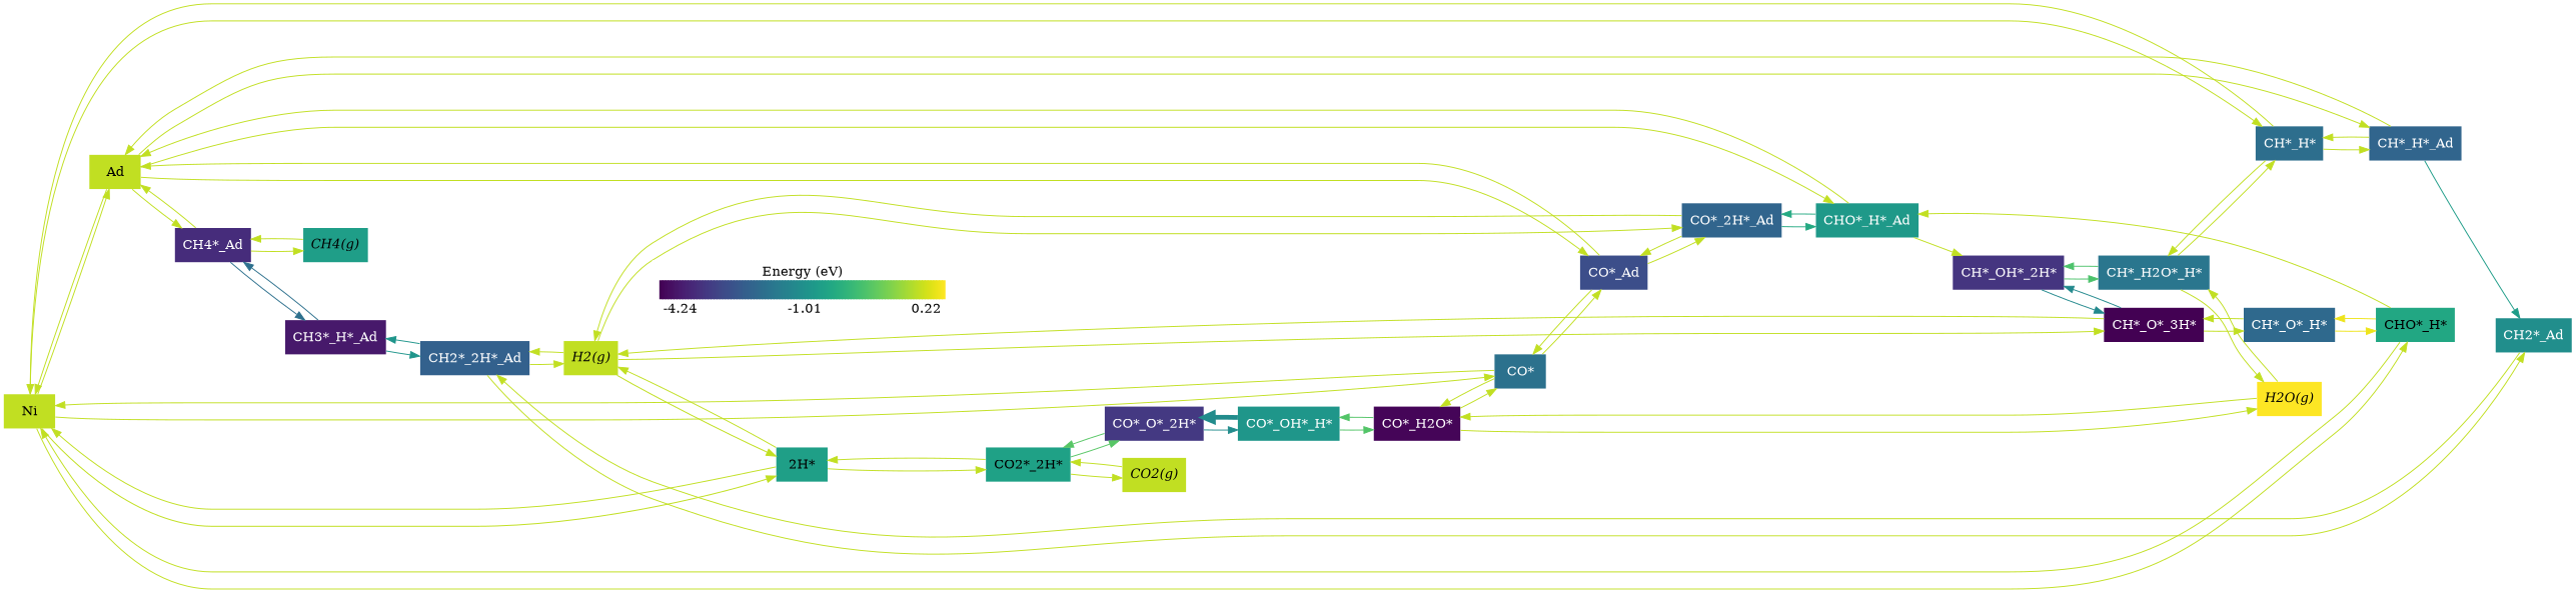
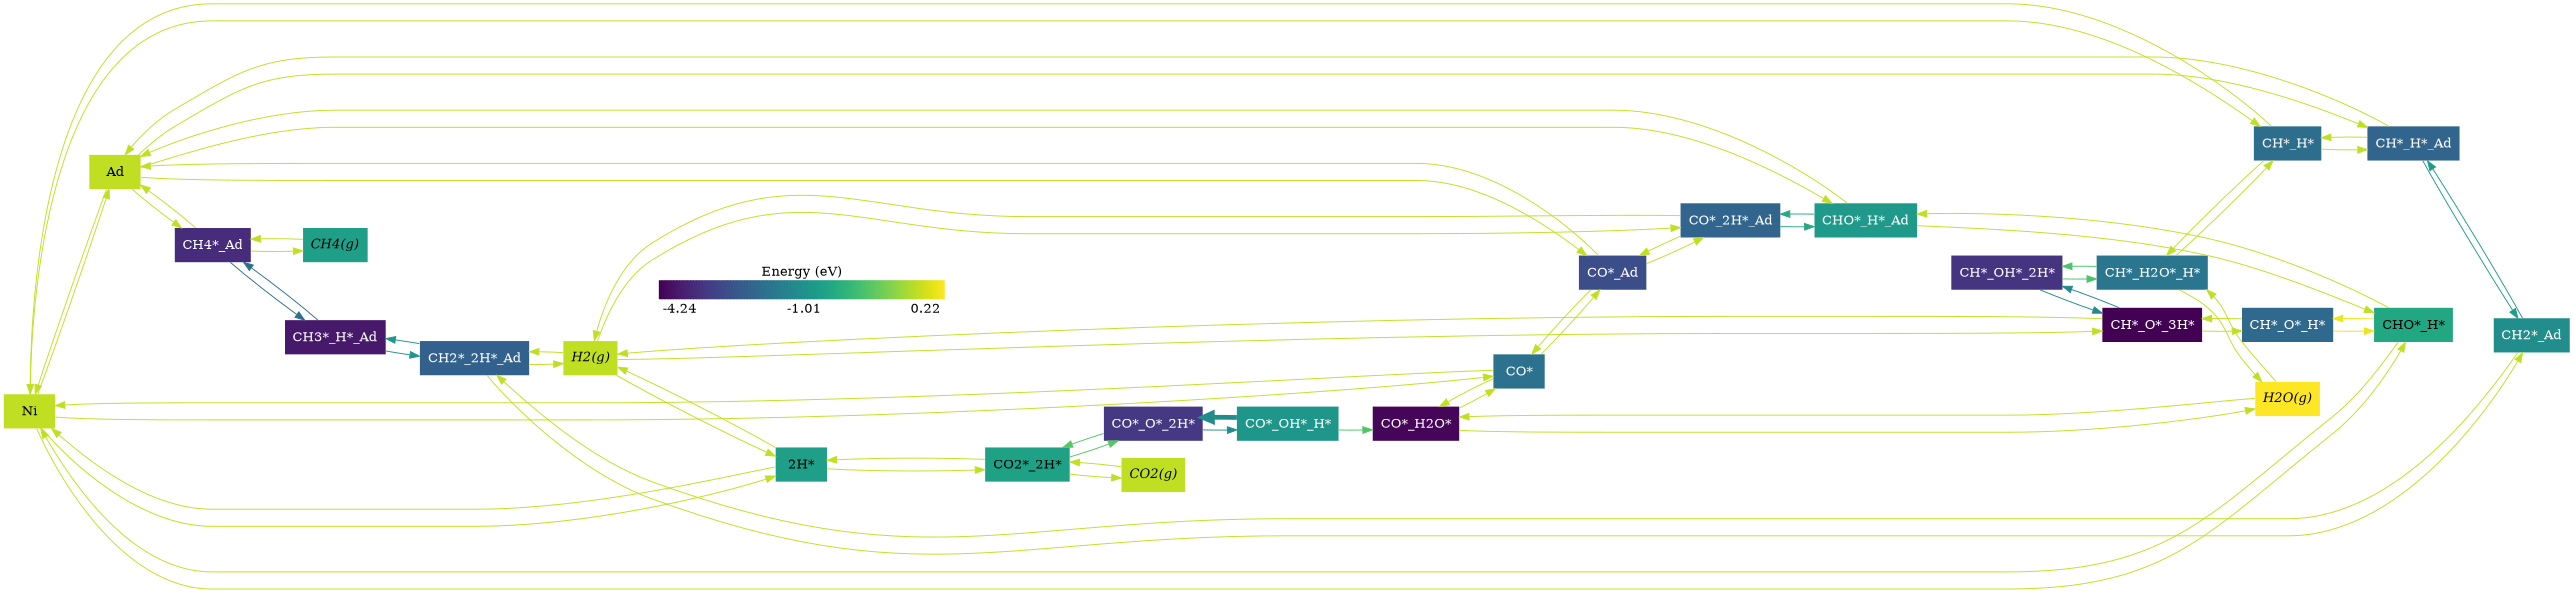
  strict digraph {
    nodesep=0.25
    rankdir=LR
    ranksep=0.5
    node [fillcolor="#c1df22" shape=plaintext style=filled]
    edge [color="#c1df22" penwidth=1.0 weight=2.]
    n1 [label=<         <TABLE BORDER="0" CELLBORDER="0" CELLSPACING="0" CELLPADDING="0">           <TR>             <TD><FONT COLOR="#000000">Ni</FONT></TD>           </TR>         </TABLE>         >]
    n2 [label=<         <TABLE BORDER="0" CELLBORDER="0" CELLSPACING="0" CELLPADDING="0">           <TR>             <TD><FONT COLOR="#000000">Ad</FONT></TD>           </TR>         </TABLE>         >]
    n3 [fillcolor="#1f9f87" label=<         <TABLE BORDER="0" CELLBORDER="0" CELLSPACING="0" CELLPADDING="0">           <TR>             <TD><FONT COLOR="#000000">2H*</FONT></TD>           </TR>         </TABLE>         >]
    n4 [fillcolor="#2c718d" label=<         <TABLE BORDER="0" CELLBORDER="0" CELLSPACING="0" CELLPADDING="0">           <TR>             <TD><FONT COLOR="#ffffff">CO*</FONT></TD>           </TR>         </TABLE>         >]
    n5 [fillcolor="#22a783" label=<         <TABLE BORDER="0" CELLBORDER="0" CELLSPACING="0" CELLPADDING="0">           <TR>             <TD><FONT COLOR="#000000">CHO*_H*</FONT></TD>           </TR>         </TABLE>         >]
    n6 [fillcolor="#2d6e8d" label=<         <TABLE BORDER="0" CELLBORDER="0" CELLSPACING="0" CELLPADDING="0">           <TR>             <TD><FONT COLOR="#ffffff">CH*_H*</FONT></TD>           </TR>         </TABLE>         >]
    n7 [fillcolor="#3c4e8a" label=<         <TABLE BORDER="0" CELLBORDER="0" CELLSPACING="0" CELLPADDING="0">           <TR>             <TD><FONT COLOR="#ffffff">CO*_Ad</FONT></TD>           </TR>         </TABLE>         >]
    n8 [fillcolor="#1f9989" label=<         <TABLE BORDER="0" CELLBORDER="0" CELLSPACING="0" CELLPADDING="0">           <TR>             <TD><FONT COLOR="#ffffff">CHO*_H*_Ad</FONT></TD>           </TR>         </TABLE>         >]
    n9 [fillcolor="#31658d" label=<         <TABLE BORDER="0" CELLBORDER="0" CELLSPACING="0" CELLPADDING="0">           <TR>             <TD><FONT COLOR="#ffffff">CH*_H*_Ad</FONT></TD>           </TR>         </TABLE>         >]
    n10 [fillcolor="#462c7b" label=<         <TABLE BORDER="0" CELLBORDER="0" CELLSPACING="0" CELLPADDING="0">           <TR>             <TD><FONT COLOR="#ffffff">CH4*_Ad</FONT></TD>           </TR>         </TABLE>         >]
    n11 [fillcolor="#1fa186" label=<         <TABLE BORDER="0" CELLBORDER="0" CELLSPACING="0" CELLPADDING="0">           <TR>             <TD><FONT COLOR="#000000">CO2*_2H*</FONT></TD>           </TR>         </TABLE>         >]
    n12 [label=<         <TABLE BORDER="0" CELLBORDER="0" CELLSPACING="0" CELLPADDING="0">           <TR>             <TD><FONT COLOR="#000000"><i>H2(g)</i></FONT></TD>           </TR>         </TABLE>         >]
    n13 [fillcolor="#450558" label=<         <TABLE BORDER="0" CELLBORDER="0" CELLSPACING="0" CELLPADDING="0">           <TR>             <TD><FONT COLOR="#ffffff">CO*_H2O*</FONT></TD>           </TR>         </TABLE>         >]
    n14 [fillcolor="#2f698d" label=<         <TABLE BORDER="0" CELLBORDER="0" CELLSPACING="0" CELLPADDING="0">           <TR>             <TD><FONT COLOR="#ffffff">CH*_O*_H*</FONT></TD>           </TR>         </TABLE>         >]
    n15 [fillcolor="#2a768e" label=<         <TABLE BORDER="0" CELLBORDER="0" CELLSPACING="0" CELLPADDING="0">           <TR>             <TD><FONT COLOR="#ffffff">CH*_H2O*_H*</FONT></TD>           </TR>         </TABLE>         >]
    n16 [fillcolor="#31658d" label=<         <TABLE BORDER="0" CELLBORDER="0" CELLSPACING="0" CELLPADDING="0">           <TR>             <TD><FONT COLOR="#ffffff">CO*_2H*_Ad</FONT></TD>           </TR>         </TABLE>         >]
    n17 [fillcolor="#218e8c" label=<         <TABLE BORDER="0" CELLBORDER="0" CELLSPACING="0" CELLPADDING="0">           <TR>             <TD><FONT COLOR="#ffffff">CH2*_Ad</FONT></TD>           </TR>         </TABLE>         >]
    n18 [fillcolor="#47196b" label=<         <TABLE BORDER="0" CELLBORDER="0" CELLSPACING="0" CELLPADDING="0">           <TR>             <TD><FONT COLOR="#ffffff">CH3*_H*_Ad</FONT></TD>           </TR>         </TABLE>         >]
    n19 [fillcolor="#1f9e88" label=<         <TABLE BORDER="0" CELLBORDER="0" CELLSPACING="0" CELLPADDING="0">           <TR>             <TD><FONT COLOR="#000000"><i>CH4(g)</i></FONT></TD>           </TR>         </TABLE>         >]
    n20 [fillcolor="#443982" label=<         <TABLE BORDER="0" CELLBORDER="0" CELLSPACING="0" CELLPADDING="0">           <TR>             <TD><FONT COLOR="#ffffff">CO*_O*_2H*</FONT></TD>           </TR>         </TABLE>         >]
    n21 [label=<         <TABLE BORDER="0" CELLBORDER="0" CELLSPACING="0" CELLPADDING="0">           <TR>             <TD><FONT COLOR="#000000"><i>CO2(g)</i></FONT></TD>           </TR>         </TABLE>         >]
    n22 [fillcolor="#430153" label=<         <TABLE BORDER="0" CELLBORDER="0" CELLSPACING="0" CELLPADDING="0">           <TR>             <TD><FONT COLOR="#ffffff">CH*_O*_3H*</FONT></TD>           </TR>         </TABLE>         >]
    n23 [fillcolor="#33618d" label=<         <TABLE BORDER="0" CELLBORDER="0" CELLSPACING="0" CELLPADDING="0">           <TR>             <TD><FONT COLOR="#ffffff">CH2*_2H*_Ad</FONT></TD>           </TR>         </TABLE>         >]
    n24 [fillcolor="#ffffff" label=<<TABLE BORDER="0" CELLBORDER="0" CELLSPACING="-1">             <TR>                 <TD COLSPAN="100">Energy (eV)</TD>             </TR>             <TR>                 <TD BGCOLOR="#430153:#440457" WIDTH="1" HEIGHT="20"></TD>                 <TD BGCOLOR="#440457:#45085b" WIDTH="1" HEIGHT="20"></TD>                 <TD BGCOLOR="#45085b:#460c5f" WIDTH="1" HEIGHT="20"></TD>                 <TD BGCOLOR="#460c5f:#460f62" WIDTH="1" HEIGHT="20"></TD>                 <TD BGCOLOR="#460f62:#471365" WIDTH="1" HEIGHT="20"></TD>                 <TD BGCOLOR="#471365:#471769" WIDTH="1" HEIGHT="20"></TD>                 <TD BGCOLOR="#471769:#481a6c" WIDTH="1" HEIGHT="20"></TD>                 <TD BGCOLOR="#481a6c:#481d6f" WIDTH="1" HEIGHT="20"></TD>                 <TD BGCOLOR="#481d6f:#482172" WIDTH="1" HEIGHT="20"></TD>                 <TD BGCOLOR="#482172:#472474" WIDTH="1" HEIGHT="20"></TD>                 <TD BGCOLOR="#472474:#472777" WIDTH="1" HEIGHT="20"></TD>                 <TD BGCOLOR="#472777:#472a79" WIDTH="1" HEIGHT="20"></TD>                 <TD BGCOLOR="#472a79:#462d7b" WIDTH="1" HEIGHT="20"></TD>                 <TD BGCOLOR="#462d7b:#46317d" WIDTH="1" HEIGHT="20"></TD>                 <TD BGCOLOR="#46317d:#45347f" WIDTH="1" HEIGHT="20"></TD>                 <TD BGCOLOR="#45347f:#443781" WIDTH="1" HEIGHT="20"></TD>                 <TD BGCOLOR="#443781:#433a83" WIDTH="1" HEIGHT="20"></TD>                 <TD BGCOLOR="#433a83:#423d84" WIDTH="1" HEIGHT="20"></TD>                 <TD BGCOLOR="#423d84:#414085" WIDTH="1" HEIGHT="20"></TD>                 <TD BGCOLOR="#414085:#404386" WIDTH="1" HEIGHT="20"></TD>                 <TD BGCOLOR="#404386:#3f4687" WIDTH="1" HEIGHT="20"></TD>                 <TD BGCOLOR="#3f4687:#3e4988" WIDTH="1" HEIGHT="20"></TD>                 <TD BGCOLOR="#3e4988:#3d4c89" WIDTH="1" HEIGHT="20"></TD>                 <TD BGCOLOR="#3d4c89:#3c4e8a" WIDTH="1" HEIGHT="20"></TD>                 <TD BGCOLOR="#3c4e8a:#3a518a" WIDTH="1" HEIGHT="20"></TD>                 <TD BGCOLOR="#3a518a:#39548b" WIDTH="1" HEIGHT="20"></TD>                 <TD BGCOLOR="#39548b:#38578b" WIDTH="1" HEIGHT="20"></TD>                 <TD BGCOLOR="#38578b:#37598c" WIDTH="1" HEIGHT="20"></TD>                 <TD BGCOLOR="#37598c:#355c8c" WIDTH="1" HEIGHT="20"></TD>                 <TD BGCOLOR="#355c8c:#345f8c" WIDTH="1" HEIGHT="20"></TD>                 <TD BGCOLOR="#345f8c:#33618d" WIDTH="1" HEIGHT="20"></TD>                 <TD BGCOLOR="#33618d:#32648d" WIDTH="1" HEIGHT="20"></TD>                 <TD BGCOLOR="#32648d:#31668d" WIDTH="1" HEIGHT="20"></TD>                 <TD BGCOLOR="#31668d:#30698d" WIDTH="1" HEIGHT="20"></TD>                 <TD BGCOLOR="#30698d:#2e6b8d" WIDTH="1" HEIGHT="20"></TD>                 <TD BGCOLOR="#2e6b8d:#2d6e8d" WIDTH="1" HEIGHT="20"></TD>                 <TD BGCOLOR="#2d6e8d:#2c708d" WIDTH="1" HEIGHT="20"></TD>                 <TD BGCOLOR="#2c708d:#2b738e" WIDTH="1" HEIGHT="20"></TD>                 <TD BGCOLOR="#2b738e:#2a758e" WIDTH="1" HEIGHT="20"></TD>                 <TD BGCOLOR="#2a758e:#29778e" WIDTH="1" HEIGHT="20"></TD>                 <TD BGCOLOR="#29778e:#297a8e" WIDTH="1" HEIGHT="20"></TD>                 <TD BGCOLOR="#297a8e:#287c8e" WIDTH="1" HEIGHT="20"></TD>                 <TD BGCOLOR="#287c8e:#277f8d" WIDTH="1" HEIGHT="20"></TD>                 <TD BGCOLOR="#277f8d:#26818d" WIDTH="1" HEIGHT="20"></TD>                 <TD BGCOLOR="#26818d:#25838d" WIDTH="1" HEIGHT="20"></TD>                 <TD BGCOLOR="#25838d:#24868d" WIDTH="1" HEIGHT="20"></TD>                 <TD BGCOLOR="#24868d:#23888d" WIDTH="1" HEIGHT="20"></TD>                 <TD BGCOLOR="#23888d:#228b8c" WIDTH="1" HEIGHT="20"></TD>                 <TD BGCOLOR="#228b8c:#218d8c" WIDTH="1" HEIGHT="20"></TD>                 <TD BGCOLOR="#218d8c:#218f8c" WIDTH="1" HEIGHT="20"></TD>                 <TD BGCOLOR="#218f8c:#20928b" WIDTH="1" HEIGHT="20"></TD>                 <TD BGCOLOR="#20928b:#1f948b" WIDTH="1" HEIGHT="20"></TD>                 <TD BGCOLOR="#1f948b:#1f978a" WIDTH="1" HEIGHT="20"></TD>                 <TD BGCOLOR="#1f978a:#1e9989" WIDTH="1" HEIGHT="20"></TD>                 <TD BGCOLOR="#1e9989:#1e9b89" WIDTH="1" HEIGHT="20"></TD>                 <TD BGCOLOR="#1e9b89:#1f9e88" WIDTH="1" HEIGHT="20"></TD>                 <TD BGCOLOR="#1f9e88:#1fa087" WIDTH="1" HEIGHT="20"></TD>                 <TD BGCOLOR="#1fa087:#20a286" WIDTH="1" HEIGHT="20"></TD>                 <TD BGCOLOR="#20a286:#21a585" WIDTH="1" HEIGHT="20"></TD>                 <TD BGCOLOR="#21a585:#22a783" WIDTH="1" HEIGHT="20"></TD>                 <TD BGCOLOR="#22a783:#24aa82" WIDTH="1" HEIGHT="20"></TD>                 <TD BGCOLOR="#24aa82:#26ac80" WIDTH="1" HEIGHT="20"></TD>                 <TD BGCOLOR="#26ac80:#29ae7f" WIDTH="1" HEIGHT="20"></TD>                 <TD BGCOLOR="#29ae7f:#2cb07d" WIDTH="1" HEIGHT="20"></TD>                 <TD BGCOLOR="#2cb07d:#2fb37b" WIDTH="1" HEIGHT="20"></TD>                 <TD BGCOLOR="#2fb37b:#32b579" WIDTH="1" HEIGHT="20"></TD>                 <TD BGCOLOR="#32b579:#36b777" WIDTH="1" HEIGHT="20"></TD>                 <TD BGCOLOR="#36b777:#3ab975" WIDTH="1" HEIGHT="20"></TD>                 <TD BGCOLOR="#3ab975:#3ebc73" WIDTH="1" HEIGHT="20"></TD>                 <TD BGCOLOR="#3ebc73:#43be70" WIDTH="1" HEIGHT="20"></TD>                 <TD BGCOLOR="#43be70:#47c06d" WIDTH="1" HEIGHT="20"></TD>                 <TD BGCOLOR="#47c06d:#4cc26b" WIDTH="1" HEIGHT="20"></TD>                 <TD BGCOLOR="#4cc26b:#51c468" WIDTH="1" HEIGHT="20"></TD>                 <TD BGCOLOR="#51c468:#57c665" WIDTH="1" HEIGHT="20"></TD>                 <TD BGCOLOR="#57c665:#5cc862" WIDTH="1" HEIGHT="20"></TD>                 <TD BGCOLOR="#5cc862:#61ca5f" WIDTH="1" HEIGHT="20"></TD>                 <TD BGCOLOR="#61ca5f:#67cc5b" WIDTH="1" HEIGHT="20"></TD>                 <TD BGCOLOR="#67cc5b:#6dcd58" WIDTH="1" HEIGHT="20"></TD>                 <TD BGCOLOR="#6dcd58:#73cf54" WIDTH="1" HEIGHT="20"></TD>                 <TD BGCOLOR="#73cf54:#79d150" WIDTH="1" HEIGHT="20"></TD>                 <TD BGCOLOR="#79d150:#7fd24d" WIDTH="1" HEIGHT="20"></TD>                 <TD BGCOLOR="#7fd24d:#86d449" WIDTH="1" HEIGHT="20"></TD>                 <TD BGCOLOR="#86d449:#8cd544" WIDTH="1" HEIGHT="20"></TD>                 <TD BGCOLOR="#8cd544:#93d740" WIDTH="1" HEIGHT="20"></TD>                 <TD BGCOLOR="#93d740:#99d83c" WIDTH="1" HEIGHT="20"></TD>                 <TD BGCOLOR="#99d83c:#a0d938" WIDTH="1" HEIGHT="20"></TD>                 <TD BGCOLOR="#a0d938:#a7db33" WIDTH="1" HEIGHT="20"></TD>                 <TD BGCOLOR="#a7db33:#addc2f" WIDTH="1" HEIGHT="20"></TD>                 <TD BGCOLOR="#addc2f:#b4dd2a" WIDTH="1" HEIGHT="20"></TD>                 <TD BGCOLOR="#b4dd2a:#bbde26" WIDTH="1" HEIGHT="20"></TD>                 <TD BGCOLOR="#bbde26:#c2df22" WIDTH="1" HEIGHT="20"></TD>                 <TD BGCOLOR="#c2df22:#c9e01e" WIDTH="1" HEIGHT="20"></TD>                 <TD BGCOLOR="#c9e01e:#cfe11b" WIDTH="1" HEIGHT="20"></TD>                 <TD BGCOLOR="#cfe11b:#d6e119" WIDTH="1" HEIGHT="20"></TD>                 <TD BGCOLOR="#d6e119:#dde218" WIDTH="1" HEIGHT="20"></TD>                 <TD BGCOLOR="#dde218:#e3e318" WIDTH="1" HEIGHT="20"></TD>                 <TD BGCOLOR="#e3e318:#eae419" WIDTH="1" HEIGHT="20"></TD>                 <TD BGCOLOR="#eae419:#f0e51c" WIDTH="1" HEIGHT="20"></TD>                 <TD BGCOLOR="#f0e51c:#f6e520" WIDTH="1" HEIGHT="20"></TD>                 <TD BGCOLOR="#f6e520:#fde624" WIDTH="1" HEIGHT="20"></TD>             </TR>             <TR>                 <TD COLSPAN="100%">                     <TABLE BORDER="0" CELLBORDER="0" CELLSPACING="0" WIDTH="100%">                         <TR>                             <TD ALIGN="LEFT" WIDTH="33%">-4.24</TD>                             <TD ALIGN="CENTER" WIDTH="34%">-1.01</TD>                             <TD ALIGN="RIGHT" WIDTH="33%">0.22</TD>                         </TR>                     </TABLE>                 </TD>             </TR>         </TABLE>>]
    n25 [fillcolor="#1f968a" label=<         <TABLE BORDER="0" CELLBORDER="0" CELLSPACING="0" CELLPADDING="0">           <TR>             <TD><FONT COLOR="#ffffff">CO*_OH*_H*</FONT></TD>           </TR>         </TABLE>         >]
    n26 [fillcolor="#fde624" label=<         <TABLE BORDER="0" CELLBORDER="0" CELLSPACING="0" CELLPADDING="0">           <TR>             <TD><FONT COLOR="#000000"><i>H2O(g)</i></FONT></TD>           </TR>         </TABLE>         >]
    n27 [fillcolor="#453580" label=<         <TABLE BORDER="0" CELLBORDER="0" CELLSPACING="0" CELLPADDING="0">           <TR>             <TD><FONT COLOR="#ffffff">CH*_OH*_2H*</FONT></TD>           </TR>         </TABLE>         >]
    n1 -> n2
    n1 -> n3 [penwidth=1.0425367982101093]
    n1 -> n4
    n1 -> n5
    n1 -> n6
    n2 -> n1
    n2 -> n7
    n2 -> n8 [penwidth=1.0000000000000002]
    n2 -> n9
    n2 -> n10
    n3 -> n1
    n3 -> n11
    n3 -> n12
    n4 -> n1
    n4 -> n7
    n4 -> n13
    n5 -> n1 [penwidth=1.0000000000000002]
    n5 -> n8 [penwidth=1.0000000000000002]
    n5 -> n14 [color="#eee41b"]
    n6 -> n1
    n6 -> n9
    n6 -> n15
    n7 -> n2
    n7 -> n4
    n7 -> n16
    n8 -> n2
-   n8 -> n27
+   n8 -> n5
    n8 -> n16 [color="#24a982" penwidth=1.0000271286720195]
    n9 -> n2
    n9 -> n6
    n9 -> n17 [color="#1e9c88" penwidth=1.000000000001897]
    n10 -> n2
    n10 -> n18 [color="#2d708d" penwidth=1.0000000000004383]
    n10 -> n19
    n11 -> n3
    n11 -> n20 [color="#57c665" penwidth=1.000000001235401]
    n11 -> n21
    n12 -> n3 [penwidth=1.0425367982101093]
    n12 -> n16
    n12 -> n22
    n12 -> n23
    n12 -> n24 [style=invis color="" penwidth=""]
    n13 -> n4
-   n13 -> n25 [color="#52c467"]
    n13 -> n26
    n14 -> n5 [color="#eee41b"]
    n14 -> n22
    n15 -> n6
    n15 -> n26
    n15 -> n27 [color="#4cc26b"]
    n16 -> n7
    n16 -> n8 [color="#24a982" penwidth=1.0000000000000047]
    n16 -> n12
+   n17 -> n9 [color="#1e9c88" penwidth=1.000076412245879]
    n17 -> n23
    n18 -> n10 [color="#2d708d" penwidth=1.0000000000000009]
    n18 -> n23 [color="#1f958b"]
    n19 -> n10
    n20 -> n11 [color="#57c665"]
    n20 -> n25 [color="#228c8c" penwidth=1.0000000000000002]
    n21 -> n11
    n22 -> n12
    n22 -> n14
    n22 -> n27 [color="#23898d"]
    n23 -> n12
    n23 -> n17
    n23 -> n18 [color="#1f958b" penwidth=1.0000000000077778]
    n25 -> n13 [color="#52c467" penwidth=1.0000000000269798]
    n25 -> n20 [color="#228c8c" penwidth=5.0]
    n26 -> n13
    n26 -> n15
    n27 -> n15 [color="#4cc26b"]
    n27 -> n22 [color="#23898d" penwidth=1.0000000000000002]
  }
